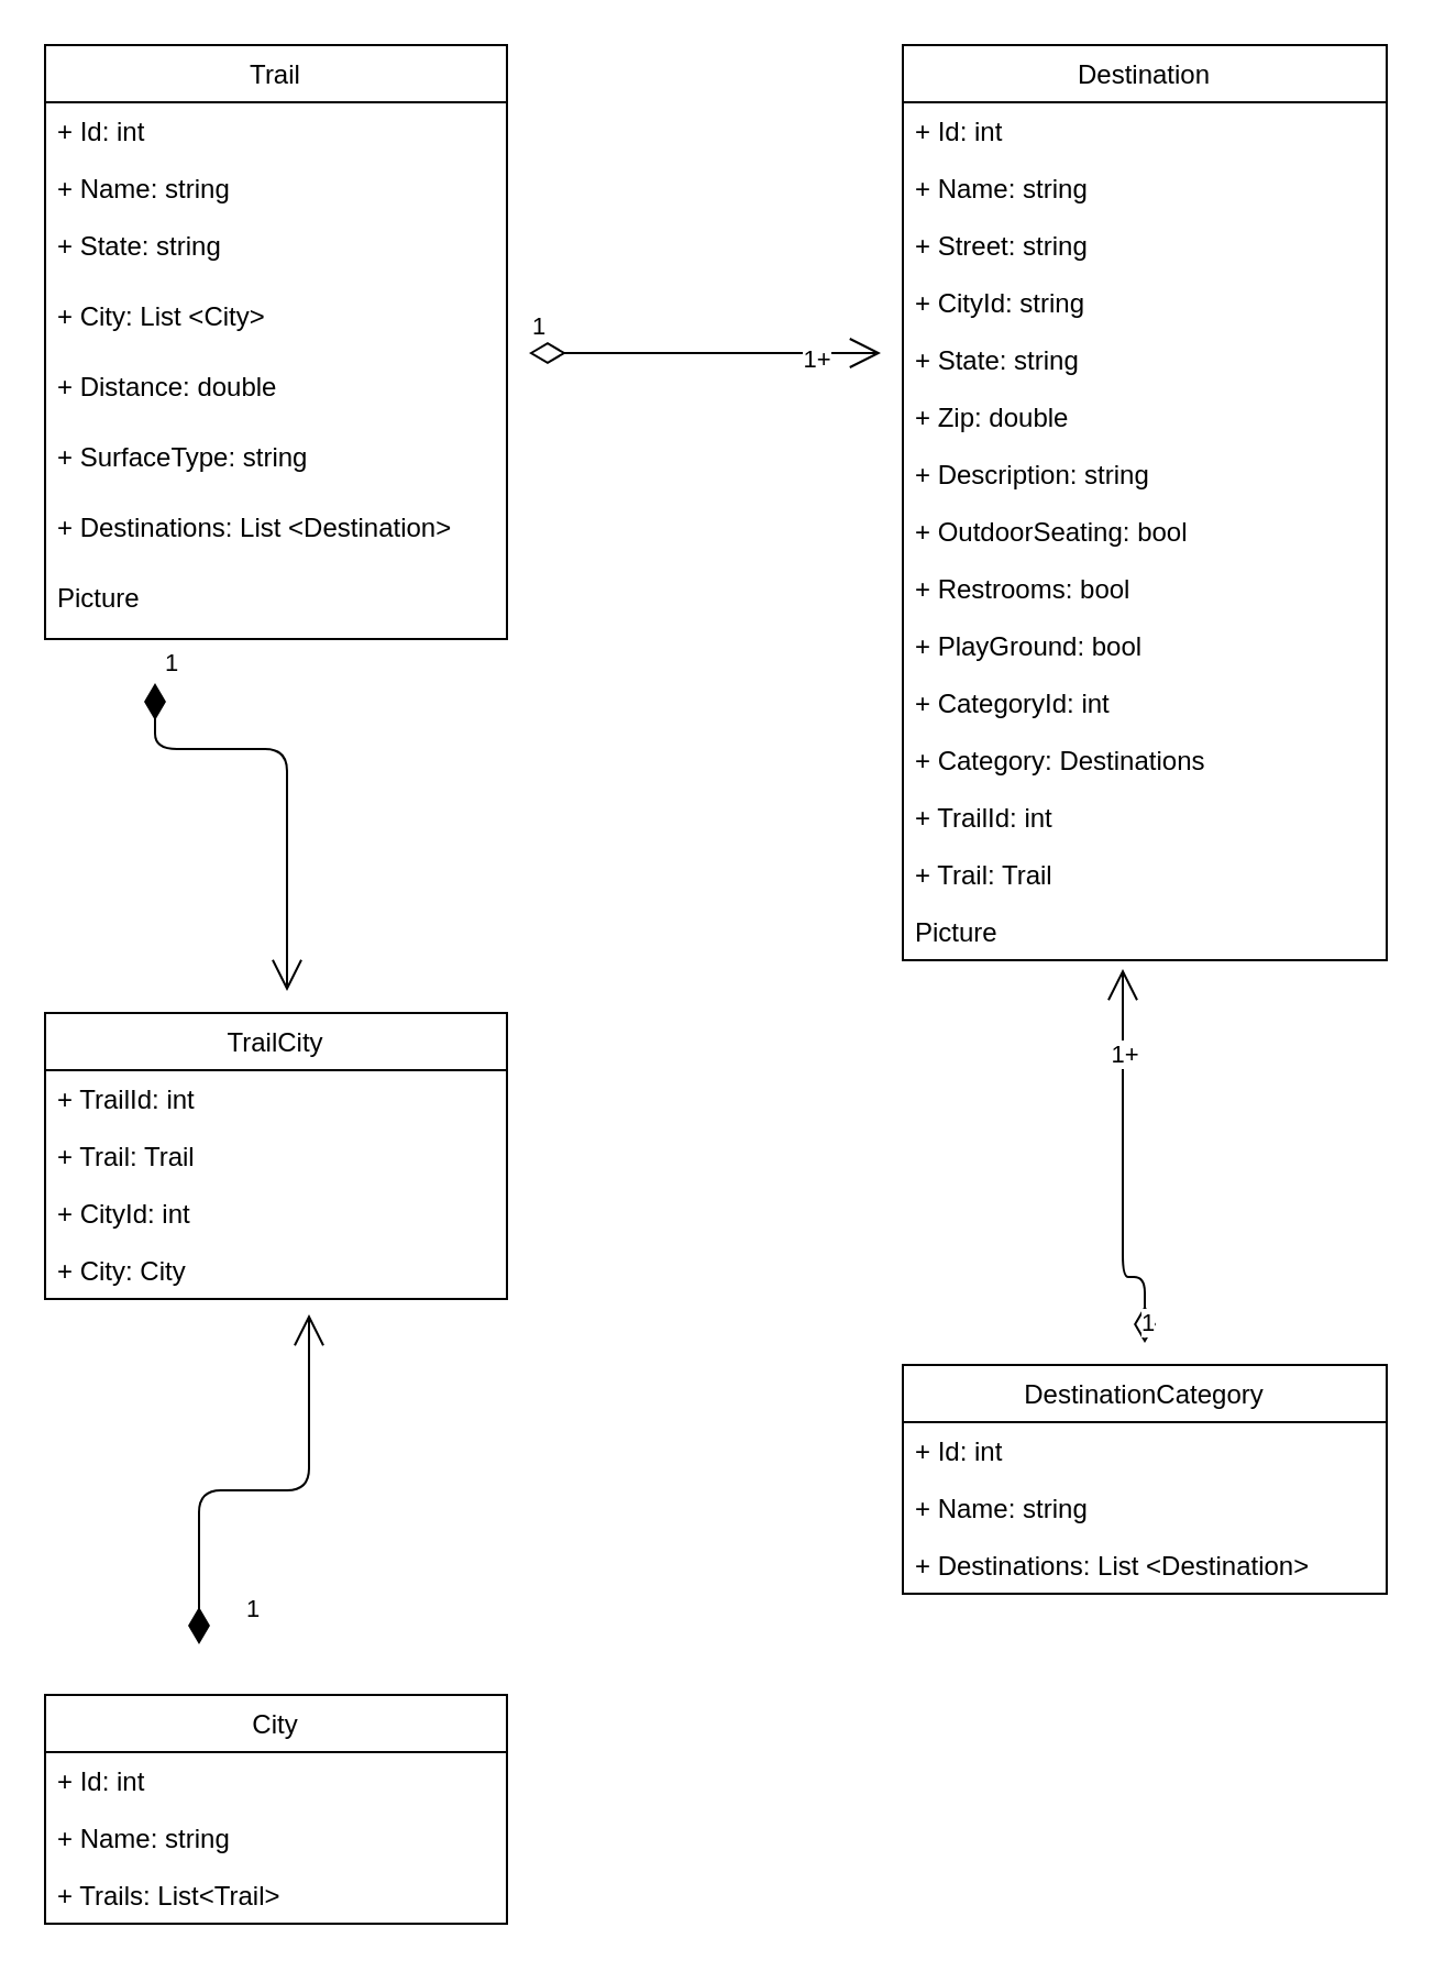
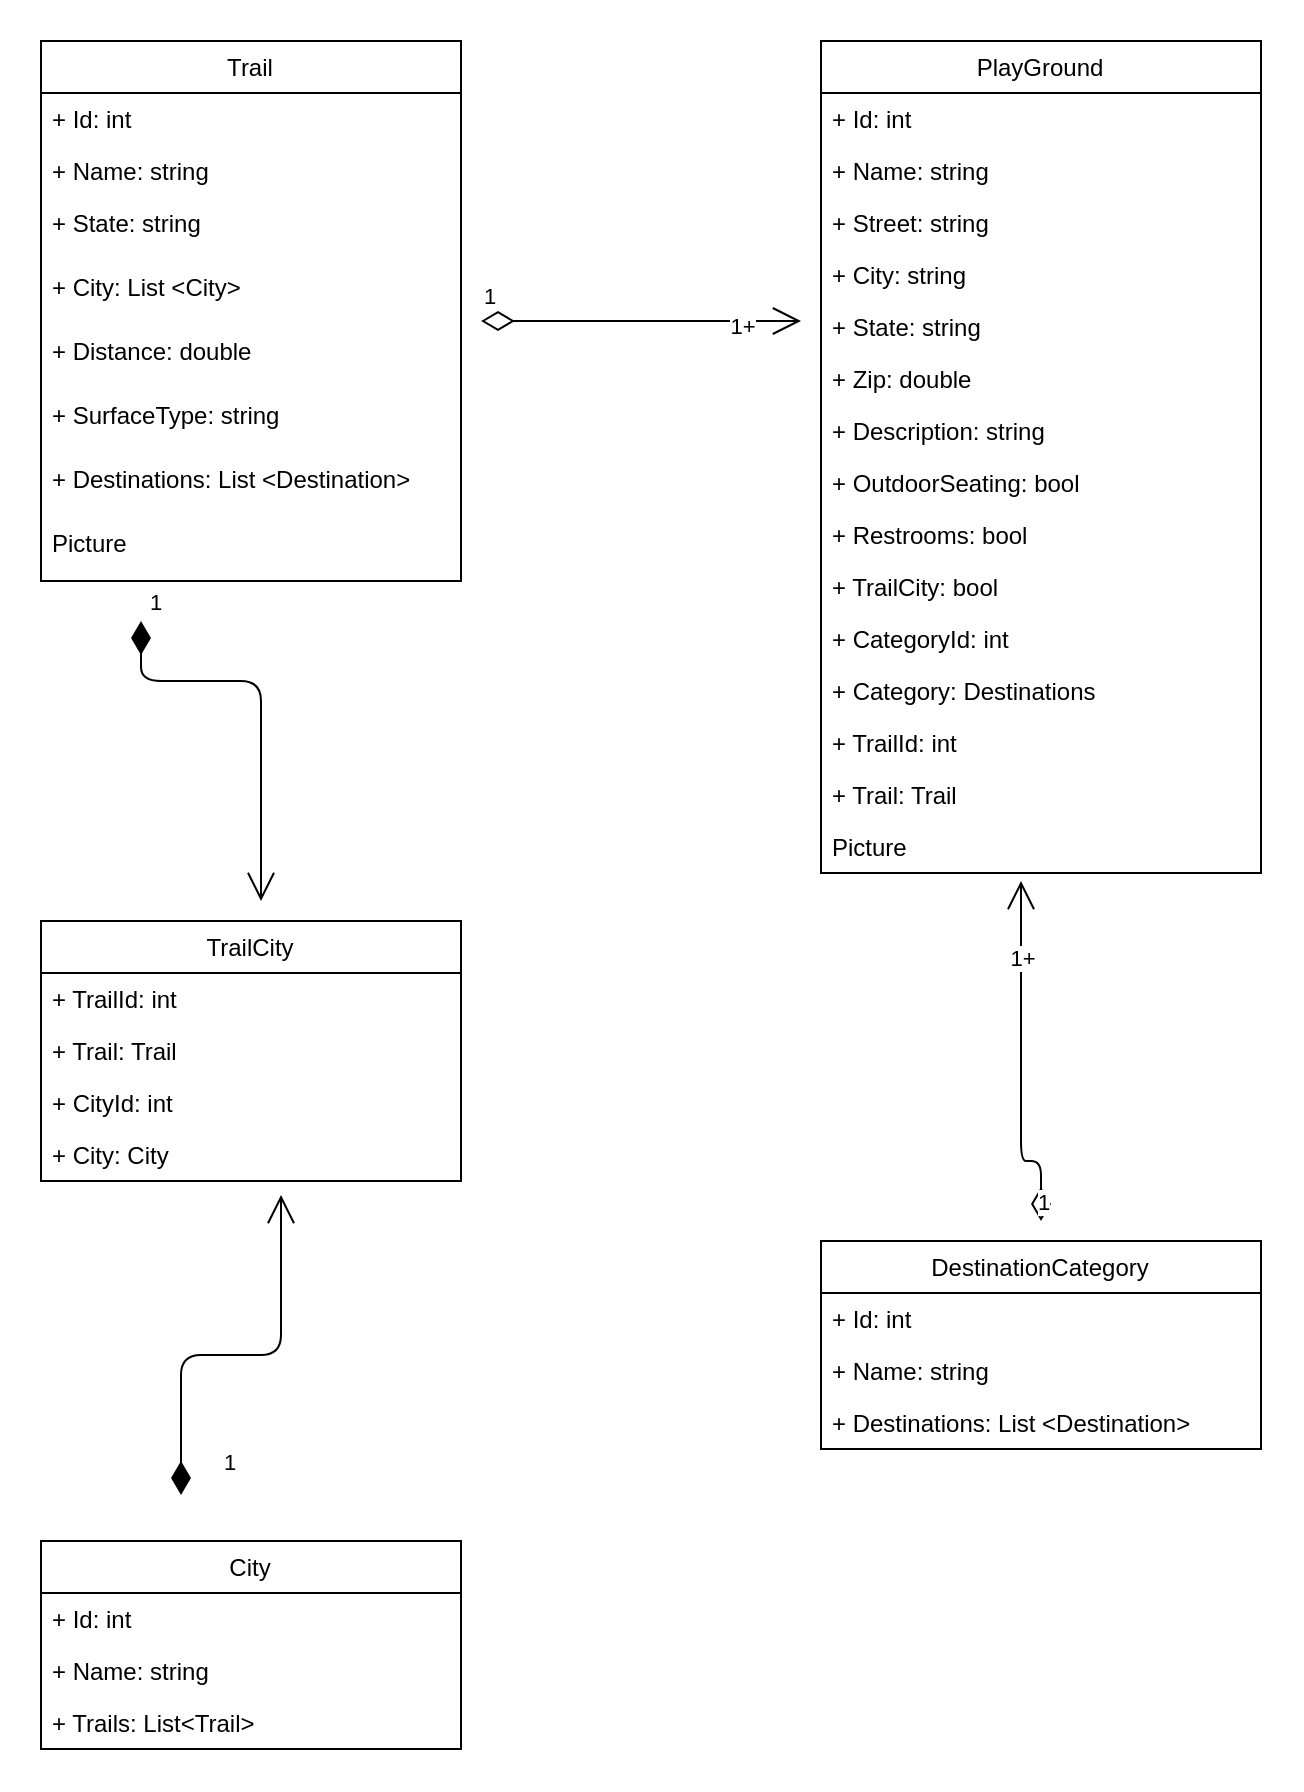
  <mxCell id="0" />
  <mxCell id="1" parent="0" />
  <mxCell id="2" value="Trail" style="swimlane;fontStyle=0;childLayout=stackLayout;horizontal=1;startSize=26;fillColor=none;horizontalStack=0;resizeParent=1;resizeParentMax=0;resizeLast=0;collapsible=1;marginBottom=0;" vertex="1" parent="1"><mxGeometry x="20" y="20" width="210" height="270" as="geometry"><mxRectangle x="100" y="110" width="60" height="26" as="alternateBounds" /></mxGeometry></mxCell>
  <mxCell id="3" value="+ Id: int" style="text;strokeColor=none;fillColor=none;align=left;verticalAlign=top;spacingLeft=4;spacingRight=4;overflow=hidden;rotatable=0;points=[[0,0.5],[1,0.5]];portConstraint=eastwest;" vertex="1" parent="2"><mxGeometry y="26" width="210" height="26" as="geometry" /></mxCell>
  <mxCell id="4" value="+ Name: string" style="text;strokeColor=none;fillColor=none;align=left;verticalAlign=top;spacingLeft=4;spacingRight=4;overflow=hidden;rotatable=0;points=[[0,0.5],[1,0.5]];portConstraint=eastwest;" vertex="1" parent="2"><mxGeometry y="52" width="210" height="26" as="geometry" /></mxCell>
  <mxCell id="5" value="+ State: string&#10;" style="text;strokeColor=none;fillColor=none;align=left;verticalAlign=top;spacingLeft=4;spacingRight=4;overflow=hidden;rotatable=0;points=[[0,0.5],[1,0.5]];portConstraint=eastwest;" vertex="1" parent="2"><mxGeometry y="78" width="210" height="32" as="geometry" /></mxCell>
  <mxCell id="6" value="+ City: List &lt;City&gt;&#10;" style="text;strokeColor=none;fillColor=none;align=left;verticalAlign=top;spacingLeft=4;spacingRight=4;overflow=hidden;rotatable=0;points=[[0,0.5],[1,0.5]];portConstraint=eastwest;" vertex="1" parent="2"><mxGeometry y="110" width="210" height="32" as="geometry" /></mxCell>
  <mxCell id="7" value="+ Distance: double&#10;" style="text;strokeColor=none;fillColor=none;align=left;verticalAlign=top;spacingLeft=4;spacingRight=4;overflow=hidden;rotatable=0;points=[[0,0.5],[1,0.5]];portConstraint=eastwest;" vertex="1" parent="2"><mxGeometry y="142" width="210" height="32" as="geometry" /></mxCell>
  <mxCell id="8" value="+ SurfaceType: string&#10;" style="text;strokeColor=none;fillColor=none;align=left;verticalAlign=top;spacingLeft=4;spacingRight=4;overflow=hidden;rotatable=0;points=[[0,0.5],[1,0.5]];portConstraint=eastwest;" vertex="1" parent="2"><mxGeometry y="174" width="210" height="32" as="geometry" /></mxCell>
  <mxCell id="9" value="+ Destinations: List &lt;Destination&gt;&#10;" style="text;strokeColor=none;fillColor=none;align=left;verticalAlign=top;spacingLeft=4;spacingRight=4;overflow=hidden;rotatable=0;points=[[0,0.5],[1,0.5]];portConstraint=eastwest;" vertex="1" parent="2"><mxGeometry y="206" width="210" height="32" as="geometry" /></mxCell>
  <mxCell id="10" value="Picture" style="text;strokeColor=none;fillColor=none;align=left;verticalAlign=top;spacingLeft=4;spacingRight=4;overflow=hidden;rotatable=0;points=[[0,0.5],[1,0.5]];portConstraint=eastwest;" vertex="1" parent="2"><mxGeometry y="238" width="210" height="32" as="geometry" /></mxCell>
- <mxCell id="11" value="Destination" style="swimlane;fontStyle=0;childLayout=stackLayout;horizontal=1;startSize=26;fillColor=none;horizontalStack=0;resizeParent=1;resizeParentMax=0;resizeLast=0;collapsible=1;marginBottom=0;" vertex="1" parent="1"><mxGeometry x="410" y="20" width="220" height="416" as="geometry" /></mxCell>
+ <mxCell id="11" value="PlayGround" style="swimlane;fontStyle=0;childLayout=stackLayout;horizontal=1;startSize=26;fillColor=none;horizontalStack=0;resizeParent=1;resizeParentMax=0;resizeLast=0;collapsible=1;marginBottom=0;" vertex="1" parent="1"><mxGeometry x="410" y="20" width="220" height="416" as="geometry" /></mxCell>
  <mxCell id="12" value="+ Id: int" style="text;strokeColor=none;fillColor=none;align=left;verticalAlign=top;spacingLeft=4;spacingRight=4;overflow=hidden;rotatable=0;points=[[0,0.5],[1,0.5]];portConstraint=eastwest;" vertex="1" parent="11"><mxGeometry y="26" width="220" height="26" as="geometry" /></mxCell>
  <mxCell id="13" value="+ Name: string" style="text;strokeColor=none;fillColor=none;align=left;verticalAlign=top;spacingLeft=4;spacingRight=4;overflow=hidden;rotatable=0;points=[[0,0.5],[1,0.5]];portConstraint=eastwest;" vertex="1" parent="11"><mxGeometry y="52" width="220" height="26" as="geometry" /></mxCell>
  <mxCell id="14" value="+ Street: string" style="text;strokeColor=none;fillColor=none;align=left;verticalAlign=top;spacingLeft=4;spacingRight=4;overflow=hidden;rotatable=0;points=[[0,0.5],[1,0.5]];portConstraint=eastwest;" vertex="1" parent="11"><mxGeometry y="78" width="220" height="26" as="geometry" /></mxCell>
- <mxCell id="15" value="+ CityId: string" style="text;strokeColor=none;fillColor=none;align=left;verticalAlign=top;spacingLeft=4;spacingRight=4;overflow=hidden;rotatable=0;points=[[0,0.5],[1,0.5]];portConstraint=eastwest;" vertex="1" parent="11"><mxGeometry y="104" width="220" height="26" as="geometry" /></mxCell>
+ <mxCell id="15" value="+ City: string" style="text;strokeColor=none;fillColor=none;align=left;verticalAlign=top;spacingLeft=4;spacingRight=4;overflow=hidden;rotatable=0;points=[[0,0.5],[1,0.5]];portConstraint=eastwest;" vertex="1" parent="11"><mxGeometry y="104" width="220" height="26" as="geometry" /></mxCell>
  <mxCell id="16" value="+ State: string" style="text;strokeColor=none;fillColor=none;align=left;verticalAlign=top;spacingLeft=4;spacingRight=4;overflow=hidden;rotatable=0;points=[[0,0.5],[1,0.5]];portConstraint=eastwest;" vertex="1" parent="11"><mxGeometry y="130" width="220" height="26" as="geometry" /></mxCell>
  <mxCell id="17" value="+ Zip: double" style="text;strokeColor=none;fillColor=none;align=left;verticalAlign=top;spacingLeft=4;spacingRight=4;overflow=hidden;rotatable=0;points=[[0,0.5],[1,0.5]];portConstraint=eastwest;" vertex="1" parent="11"><mxGeometry y="156" width="220" height="26" as="geometry" /></mxCell>
  <mxCell id="18" value="+ Description: string" style="text;strokeColor=none;fillColor=none;align=left;verticalAlign=top;spacingLeft=4;spacingRight=4;overflow=hidden;rotatable=0;points=[[0,0.5],[1,0.5]];portConstraint=eastwest;" vertex="1" parent="11"><mxGeometry y="182" width="220" height="26" as="geometry" /></mxCell>
  <mxCell id="19" value="+ OutdoorSeating: bool" style="text;strokeColor=none;fillColor=none;align=left;verticalAlign=top;spacingLeft=4;spacingRight=4;overflow=hidden;rotatable=0;points=[[0,0.5],[1,0.5]];portConstraint=eastwest;" vertex="1" parent="11"><mxGeometry y="208" width="220" height="26" as="geometry" /></mxCell>
  <mxCell id="20" value="+ Restrooms: bool" style="text;strokeColor=none;fillColor=none;align=left;verticalAlign=top;spacingLeft=4;spacingRight=4;overflow=hidden;rotatable=0;points=[[0,0.5],[1,0.5]];portConstraint=eastwest;" vertex="1" parent="11"><mxGeometry y="234" width="220" height="26" as="geometry" /></mxCell>
- <mxCell id="21" value="+ PlayGround: bool" style="text;strokeColor=none;fillColor=none;align=left;verticalAlign=top;spacingLeft=4;spacingRight=4;overflow=hidden;rotatable=0;points=[[0,0.5],[1,0.5]];portConstraint=eastwest;" vertex="1" parent="11"><mxGeometry y="260" width="220" height="26" as="geometry" /></mxCell>
+ <mxCell id="21" value="+ TrailCity: bool" style="text;strokeColor=none;fillColor=none;align=left;verticalAlign=top;spacingLeft=4;spacingRight=4;overflow=hidden;rotatable=0;points=[[0,0.5],[1,0.5]];portConstraint=eastwest;" vertex="1" parent="11"><mxGeometry y="260" width="220" height="26" as="geometry" /></mxCell>
  <mxCell id="22" value="+ CategoryId: int" style="text;strokeColor=none;fillColor=none;align=left;verticalAlign=top;spacingLeft=4;spacingRight=4;overflow=hidden;rotatable=0;points=[[0,0.5],[1,0.5]];portConstraint=eastwest;" vertex="1" parent="11"><mxGeometry y="286" width="220" height="26" as="geometry" /></mxCell>
  <mxCell id="23" value="+ Category: Destinations" style="text;strokeColor=none;fillColor=none;align=left;verticalAlign=top;spacingLeft=4;spacingRight=4;overflow=hidden;rotatable=0;points=[[0,0.5],[1,0.5]];portConstraint=eastwest;" vertex="1" parent="11"><mxGeometry y="312" width="220" height="26" as="geometry" /></mxCell>
  <mxCell id="24" value="+ TrailId: int" style="text;strokeColor=none;fillColor=none;align=left;verticalAlign=top;spacingLeft=4;spacingRight=4;overflow=hidden;rotatable=0;points=[[0,0.5],[1,0.5]];portConstraint=eastwest;" vertex="1" parent="11"><mxGeometry y="338" width="220" height="26" as="geometry" /></mxCell>
  <mxCell id="25" value="+ Trail: Trail" style="text;strokeColor=none;fillColor=none;align=left;verticalAlign=top;spacingLeft=4;spacingRight=4;overflow=hidden;rotatable=0;points=[[0,0.5],[1,0.5]];portConstraint=eastwest;" vertex="1" parent="11"><mxGeometry y="364" width="220" height="26" as="geometry" /></mxCell>
  <mxCell id="26" value="Picture" style="text;strokeColor=none;fillColor=none;align=left;verticalAlign=top;spacingLeft=4;spacingRight=4;overflow=hidden;rotatable=0;points=[[0,0.5],[1,0.5]];portConstraint=eastwest;" vertex="1" parent="11"><mxGeometry y="390" width="220" height="26" as="geometry" /></mxCell>
  <mxCell id="27" value="1" style="endArrow=open;html=1;endSize=12;startArrow=diamondThin;startSize=14;startFill=0;edgeStyle=orthogonalEdgeStyle;align=left;verticalAlign=bottom;" edge="1" parent="1"><mxGeometry x="-1" y="3" relative="1" as="geometry"><mxPoint x="520" y="610" as="sourcePoint" /><mxPoint x="510" y="440" as="targetPoint" /><Array as="points"><mxPoint x="520" y="580" /><mxPoint x="510" y="580" /></Array></mxGeometry></mxCell>
  <mxCell id="28" value="1+" style="edgeLabel;html=1;align=center;verticalAlign=middle;resizable=0;points=[];" vertex="1" connectable="0" parent="27"><mxGeometry x="0.575" relative="1" as="geometry"><mxPoint as="offset" /></mxGeometry></mxCell>
  <mxCell id="29" value="DestinationCategory" style="swimlane;fontStyle=0;childLayout=stackLayout;horizontal=1;startSize=26;fillColor=none;horizontalStack=0;resizeParent=1;resizeParentMax=0;resizeLast=0;collapsible=1;marginBottom=0;" vertex="1" parent="1"><mxGeometry x="410" y="620" width="220" height="104" as="geometry" /></mxCell>
  <mxCell id="30" value="+ Id: int" style="text;strokeColor=none;fillColor=none;align=left;verticalAlign=top;spacingLeft=4;spacingRight=4;overflow=hidden;rotatable=0;points=[[0,0.5],[1,0.5]];portConstraint=eastwest;" vertex="1" parent="29"><mxGeometry y="26" width="220" height="26" as="geometry" /></mxCell>
  <mxCell id="31" value="+ Name: string" style="text;strokeColor=none;fillColor=none;align=left;verticalAlign=top;spacingLeft=4;spacingRight=4;overflow=hidden;rotatable=0;points=[[0,0.5],[1,0.5]];portConstraint=eastwest;" vertex="1" parent="29"><mxGeometry y="52" width="220" height="26" as="geometry" /></mxCell>
  <mxCell id="32" value="+ Destinations: List &lt;Destination&gt;" style="text;strokeColor=none;fillColor=none;align=left;verticalAlign=top;spacingLeft=4;spacingRight=4;overflow=hidden;rotatable=0;points=[[0,0.5],[1,0.5]];portConstraint=eastwest;" vertex="1" parent="29"><mxGeometry y="78" width="220" height="26" as="geometry" /></mxCell>
  <mxCell id="33" value="1" style="endArrow=open;html=1;endSize=12;startArrow=diamondThin;startSize=14;startFill=0;edgeStyle=orthogonalEdgeStyle;align=left;verticalAlign=bottom;" edge="1" parent="1"><mxGeometry x="-1" y="3" relative="1" as="geometry"><mxPoint x="240" y="160" as="sourcePoint" /><mxPoint x="400" y="160" as="targetPoint" /><Array as="points"><mxPoint x="320" y="160" /><mxPoint x="320" y="160" /></Array></mxGeometry></mxCell>
  <mxCell id="34" value="1+" style="edgeLabel;html=1;align=center;verticalAlign=middle;resizable=0;points=[];" vertex="1" connectable="0" parent="33"><mxGeometry x="0.235" y="-2" relative="1" as="geometry"><mxPoint x="31" as="offset" /></mxGeometry></mxCell>
  <mxCell id="35" value="1" style="endArrow=open;html=1;endSize=12;startArrow=diamondThin;startSize=14;startFill=1;edgeStyle=orthogonalEdgeStyle;align=left;verticalAlign=bottom;" edge="1" parent="1"><mxGeometry x="-0.1" y="-63" relative="1" as="geometry"><mxPoint x="90" y="747" as="sourcePoint" /><mxPoint x="140" y="597" as="targetPoint" /><Array as="points"><mxPoint x="90" y="677" /><mxPoint x="140" y="677" /></Array><mxPoint as="offset" /></mxGeometry></mxCell>
  <mxCell id="36" value="City" style="swimlane;fontStyle=0;childLayout=stackLayout;horizontal=1;startSize=26;fillColor=none;horizontalStack=0;resizeParent=1;resizeParentMax=0;resizeLast=0;collapsible=1;marginBottom=0;" vertex="1" parent="1"><mxGeometry x="20" y="770" width="210" height="104" as="geometry" /></mxCell>
  <mxCell id="37" value="+ Id: int" style="text;strokeColor=none;fillColor=none;align=left;verticalAlign=top;spacingLeft=4;spacingRight=4;overflow=hidden;rotatable=0;points=[[0,0.5],[1,0.5]];portConstraint=eastwest;" vertex="1" parent="36"><mxGeometry y="26" width="210" height="26" as="geometry" /></mxCell>
  <mxCell id="38" value="+ Name: string" style="text;strokeColor=none;fillColor=none;align=left;verticalAlign=top;spacingLeft=4;spacingRight=4;overflow=hidden;rotatable=0;points=[[0,0.5],[1,0.5]];portConstraint=eastwest;" vertex="1" parent="36"><mxGeometry y="52" width="210" height="26" as="geometry" /></mxCell>
  <mxCell id="39" value="+ Trails: List&lt;Trail&gt;" style="text;strokeColor=none;fillColor=none;align=left;verticalAlign=top;spacingLeft=4;spacingRight=4;overflow=hidden;rotatable=0;points=[[0,0.5],[1,0.5]];portConstraint=eastwest;" vertex="1" parent="36"><mxGeometry y="78" width="210" height="26" as="geometry" /></mxCell>
  <mxCell id="40" value="1" style="endArrow=open;html=1;endSize=12;startArrow=diamondThin;startSize=14;startFill=1;edgeStyle=orthogonalEdgeStyle;align=left;verticalAlign=bottom;" edge="1" parent="1"><mxGeometry x="-1" y="3" relative="1" as="geometry"><mxPoint x="70" y="310" as="sourcePoint" /><mxPoint x="130" y="450" as="targetPoint" /><Array as="points"><mxPoint x="70" y="340" /><mxPoint x="130" y="340" /></Array></mxGeometry></mxCell>
  <mxCell id="41" value="TrailCity" style="swimlane;fontStyle=0;childLayout=stackLayout;horizontal=1;startSize=26;fillColor=none;horizontalStack=0;resizeParent=1;resizeParentMax=0;resizeLast=0;collapsible=1;marginBottom=0;" vertex="1" parent="1"><mxGeometry x="20" y="460" width="210" height="130" as="geometry" /></mxCell>
  <mxCell id="42" value="+ TrailId: int" style="text;strokeColor=none;fillColor=none;align=left;verticalAlign=top;spacingLeft=4;spacingRight=4;overflow=hidden;rotatable=0;points=[[0,0.5],[1,0.5]];portConstraint=eastwest;" vertex="1" parent="41"><mxGeometry y="26" width="210" height="26" as="geometry" /></mxCell>
  <mxCell id="43" value="+ Trail: Trail" style="text;strokeColor=none;fillColor=none;align=left;verticalAlign=top;spacingLeft=4;spacingRight=4;overflow=hidden;rotatable=0;points=[[0,0.5],[1,0.5]];portConstraint=eastwest;" vertex="1" parent="41"><mxGeometry y="52" width="210" height="26" as="geometry" /></mxCell>
  <mxCell id="44" value="+ CityId: int" style="text;strokeColor=none;fillColor=none;align=left;verticalAlign=top;spacingLeft=4;spacingRight=4;overflow=hidden;rotatable=0;points=[[0,0.5],[1,0.5]];portConstraint=eastwest;" vertex="1" parent="41"><mxGeometry y="78" width="210" height="26" as="geometry" /></mxCell>
  <mxCell id="45" value="+ City: City" style="text;strokeColor=none;fillColor=none;align=left;verticalAlign=top;spacingLeft=4;spacingRight=4;overflow=hidden;rotatable=0;points=[[0,0.5],[1,0.5]];portConstraint=eastwest;" vertex="1" parent="41"><mxGeometry y="104" width="210" height="26" as="geometry" /></mxCell>
